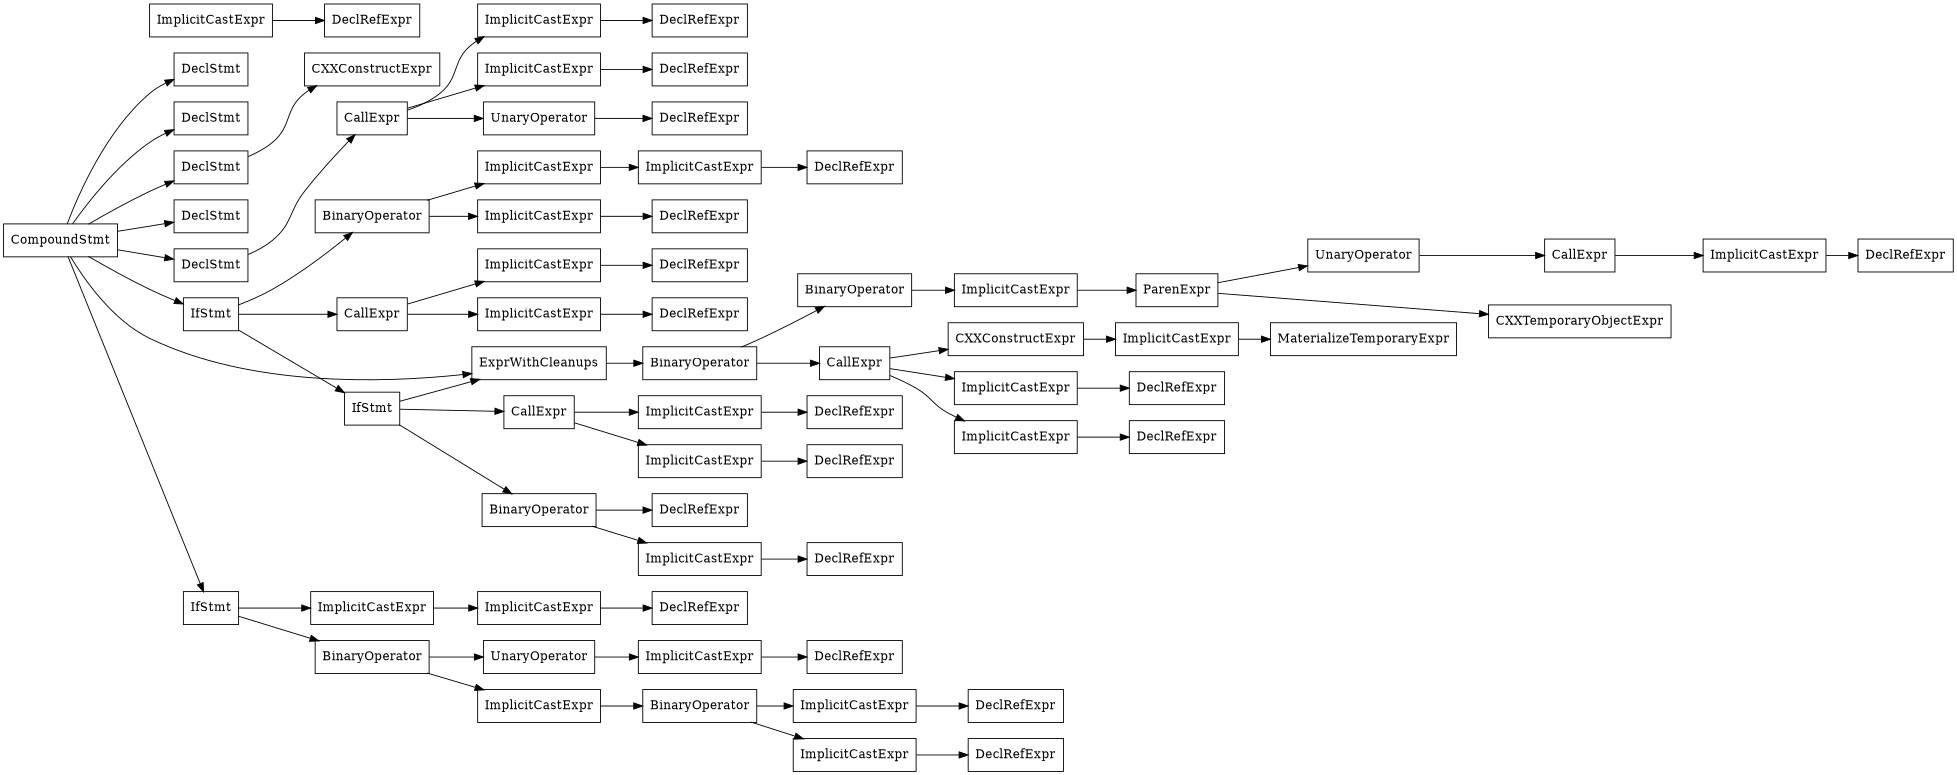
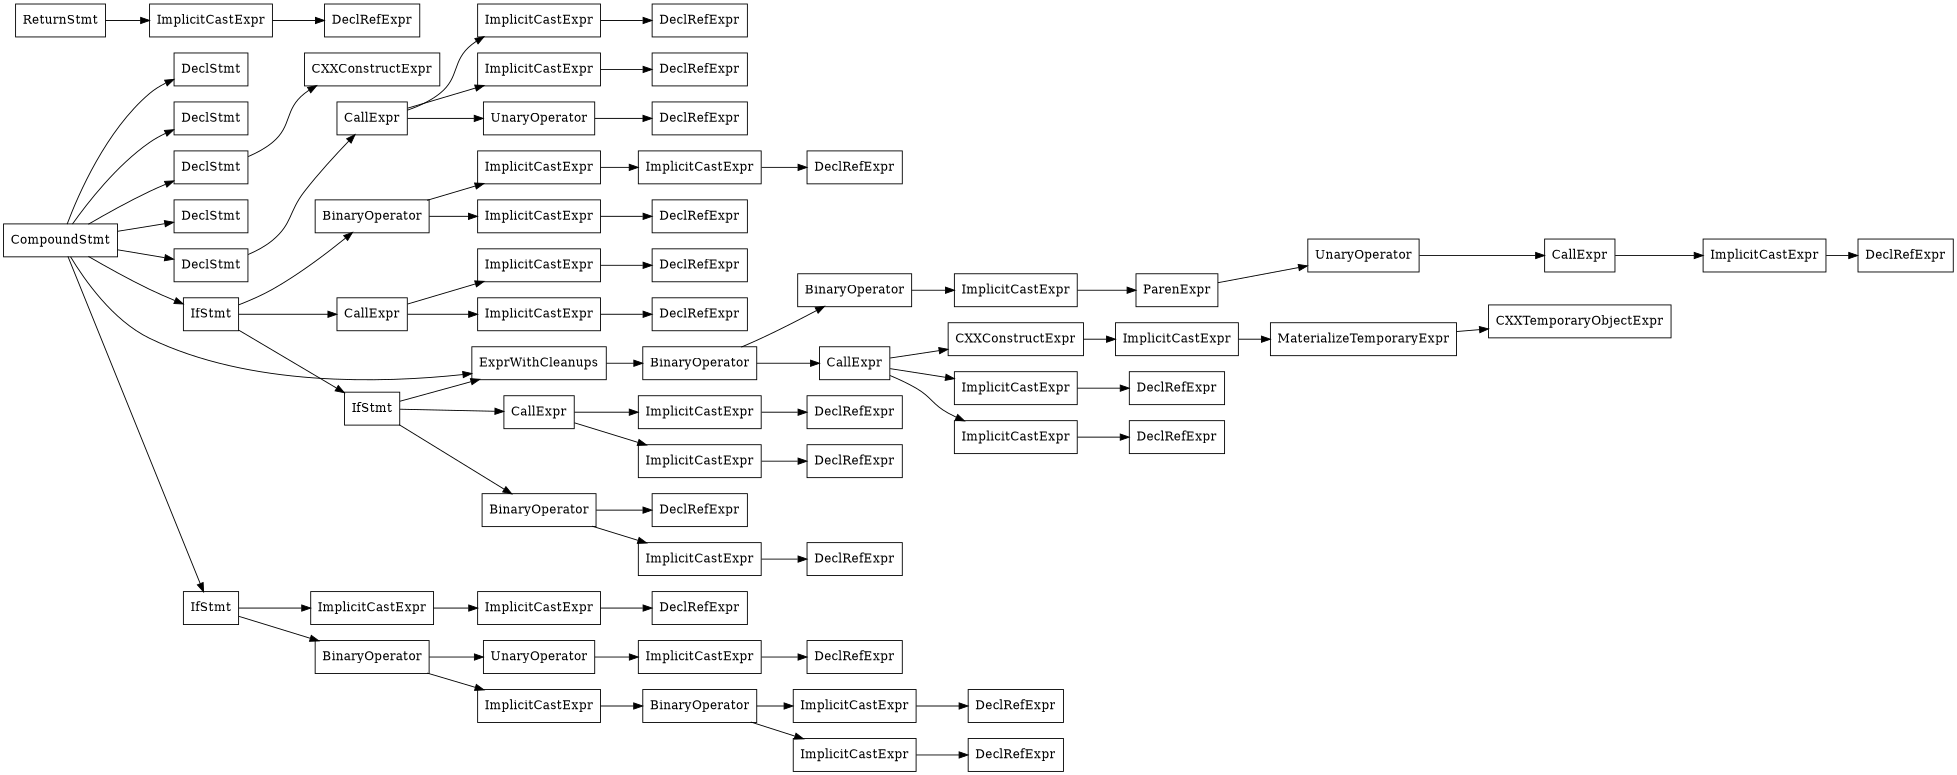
  digraph {
    rankdir=LR
    node [shape=record]
    n1 [label="{CompoundStmt}"]
    n2 [label="{DeclStmt}"]
    n3 [label="{DeclStmt}"]
    n4 [label="{DeclStmt}"]
    n5 [label="{DeclStmt}"]
    n6 [label="{DeclStmt}"]
    n7 [label="{IfStmt}"]
    n8 [label="{IfStmt}"]
    n9 [label="{ExprWithCleanups}"]
    n10 [label="{CXXConstructExpr}"]
    n11 [label="{CallExpr}"]
    n12 [label="{BinaryOperator}"]
    n13 [label="{CallExpr}"]
    n14 [label="{IfStmt}"]
    n15 [label="{ImplicitCastExpr}"]
    n16 [label="{BinaryOperator}"]
+   n17 [label="{ReturnStmt}"]
    n18 [label="{ImplicitCastExpr}"]
    n19 [label="{ImplicitCastExpr}"]
    n20 [label="{ImplicitCastExpr}"]
    n21 [label="{UnaryOperator}"]
    n22 [label="{ImplicitCastExpr}"]
    n23 [label="{ImplicitCastExpr}"]
    n24 [label="{ImplicitCastExpr}"]
    n25 [label="{ImplicitCastExpr}"]
    n26 [label="{CallExpr}"]
    n27 [label="{BinaryOperator}"]
    n28 [label="{ImplicitCastExpr}"]
    n29 [label="{UnaryOperator}"]
    n30 [label="{ImplicitCastExpr}"]
    n31 [label="{DeclRefExpr}"]
    n32 [label="{DeclRefExpr}"]
    n33 [label="{DeclRefExpr}"]
    n34 [label="{DeclRefExpr}"]
    n35 [label="{ImplicitCastExpr}"]
    n36 [label="{DeclRefExpr}"]
    n37 [label="{DeclRefExpr}"]
    n38 [label="{DeclRefExpr}"]
    n39 [label="{BinaryOperator}"]
    n40 [label="{ImplicitCastExpr}"]
    n41 [label="{ImplicitCastExpr}"]
    n42 [label="{DeclRefExpr}"]
    n43 [label="{ImplicitCastExpr}"]
    n44 [label="{DeclRefExpr}"]
    n45 [label="{BinaryOperator}"]
    n46 [label="{CallExpr}"]
    n47 [label="{DeclRefExpr}"]
    n48 [label="{DeclRefExpr}"]
    n49 [label="{DeclRefExpr}"]
    n50 [label="{ImplicitCastExpr}"]
    n51 [label="{ImplicitCastExpr}"]
    n52 [label="{ImplicitCastExpr}"]
    n53 [label="{CXXConstructExpr}"]
    n54 [label="{ParenExpr}"]
    n55 [label="{DeclRefExpr}"]
    n56 [label="{DeclRefExpr}"]
    n57 [label="{ImplicitCastExpr}"]
    n58 [label="{UnaryOperator}"]
    n59 [label="{CallExpr}"]
    n60 [label="{ImplicitCastExpr}"]
    n61 [label="{DeclRefExpr}"]
    n62 [label="{MaterializeTemporaryExpr}"]
    n63 [label="{CXXTemporaryObjectExpr}"]
    n64 [label="{DeclRefExpr}"]
    n65 [label="{ImplicitCastExpr}"]
    n66 [label="{BinaryOperator}"]
    n67 [label="{DeclRefExpr}"]
    n68 [label="{ImplicitCastExpr}"]
    n69 [label="{ImplicitCastExpr}"]
    n70 [label="{DeclRefExpr}"]
    n71 [label="{DeclRefExpr}"]
    n1 -> n2
    n1 -> n3
    n1 -> n4
    n1 -> n5
    n1 -> n6
    n1 -> n7
    n1 -> n8
    n1 -> n9
    n4 -> n10
    n6 -> n11
    n7 -> n12
    n7 -> n13
    n7 -> n14
    n8 -> n15
    n8 -> n16
    n9 -> n39
    n11 -> n19
    n11 -> n20
    n11 -> n21
    n12 -> n22
    n12 -> n23
    n13 -> n24
    n13 -> n25
    n14 -> n9
    n14 -> n26
    n14 -> n27
    n15 -> n28
    n16 -> n29
    n16 -> n30
+   n17 -> n18
    n18 -> n31
    n19 -> n32
    n20 -> n33
    n21 -> n34
    n22 -> n35
    n23 -> n36
    n24 -> n37
    n25 -> n38
    n26 -> n40
    n26 -> n41
    n27 -> n42
    n27 -> n43
    n28 -> n64
    n29 -> n65
    n30 -> n66
    n35 -> n44
    n39 -> n45
    n39 -> n46
    n40 -> n47
    n41 -> n48
    n43 -> n49
    n45 -> n50
    n46 -> n51
    n46 -> n52
    n46 -> n53
    n50 -> n54
    n51 -> n55
    n52 -> n56
    n53 -> n57
    n54 -> n58
    n57 -> n62
    n58 -> n59
    n59 -> n60
    n60 -> n61
-   n54 -> n63
+   n62 -> n63
    n65 -> n67
    n66 -> n68
    n66 -> n69
    n68 -> n70
    n69 -> n71
  }
